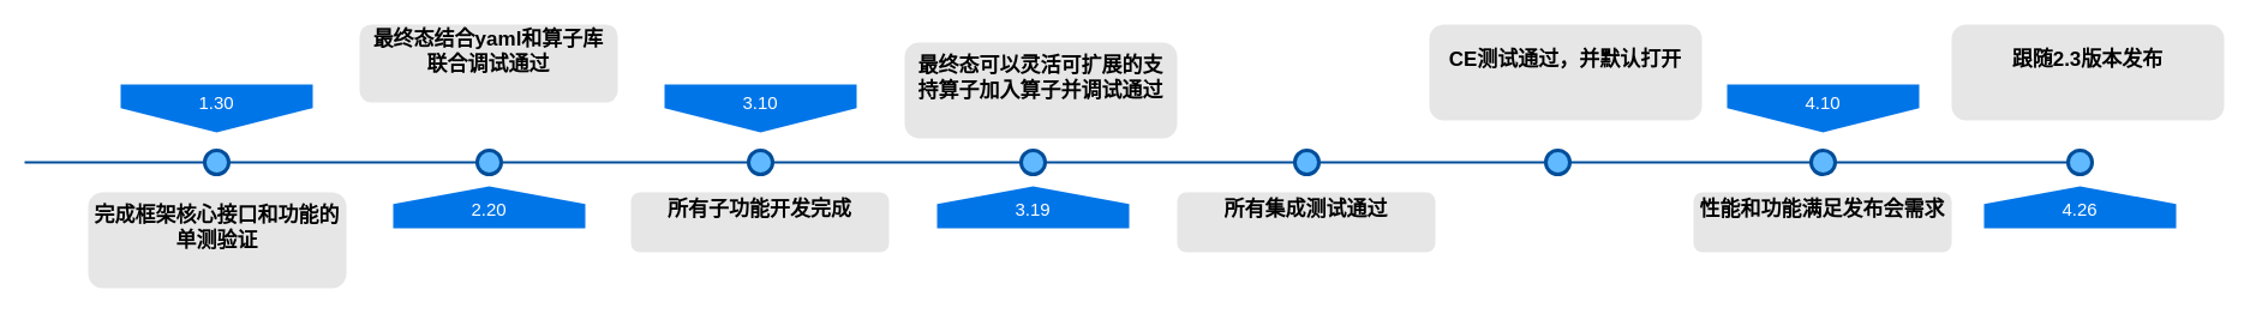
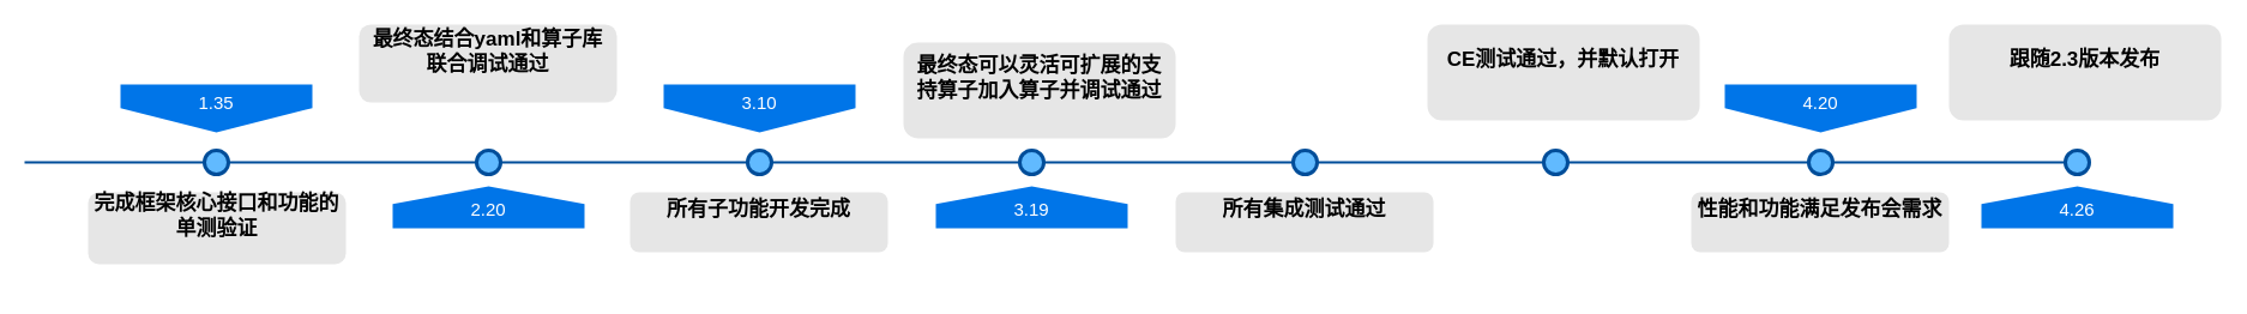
  <mxCell id="0" />
  <mxCell id="1" parent="0" />
  <mxCell id="2" value="" style="line;strokeWidth=2;html=1;fillColor=none;fontSize=28;fontColor=#004D99;strokeColor=#004D99;" parent="1" vertex="1"><mxGeometry x="20" y="130" width="1710" height="10" as="geometry" /></mxCell>
- <mxCell id="3" value="1.30" style="shape=offPageConnector;whiteSpace=wrap;html=1;fillColor=#0075E8;fontSize=15;fontColor=#FFFFFF;size=0.509;verticalAlign=top;strokeColor=none;" parent="1" vertex="1"><mxGeometry x="100" y="70" width="160" height="40" as="geometry" /></mxCell>
+ <mxCell id="3" value="1.35" style="shape=offPageConnector;whiteSpace=wrap;html=1;fillColor=#0075E8;fontSize=15;fontColor=#FFFFFF;size=0.509;verticalAlign=top;strokeColor=none;" parent="1" vertex="1"><mxGeometry x="100" y="70" width="160" height="40" as="geometry" /></mxCell>
  <mxCell id="4" value="&lt;span&gt;3.10&lt;/span&gt;" style="shape=offPageConnector;whiteSpace=wrap;html=1;fillColor=#0075E8;fontSize=15;fontColor=#FFFFFF;size=0.509;verticalAlign=top;strokeColor=none;" parent="1" vertex="1"><mxGeometry x="553" y="70" width="160" height="40" as="geometry" /></mxCell>
  <mxCell id="5" value="&lt;span&gt;2.20&lt;/span&gt;" style="shape=offPageConnector;whiteSpace=wrap;html=1;fillColor=#0075E8;fontSize=15;fontColor=#FFFFFF;size=0.418;flipV=1;verticalAlign=bottom;strokeColor=none;spacingBottom=4;" parent="1" vertex="1"><mxGeometry x="327" y="155" width="160" height="35" as="geometry" /></mxCell>
  <mxCell id="6" value="3.19" style="shape=offPageConnector;whiteSpace=wrap;html=1;fillColor=#0075E8;fontSize=15;fontColor=#FFFFFF;size=0.418;flipV=1;verticalAlign=bottom;strokeColor=none;spacingBottom=4;" parent="1" vertex="1"><mxGeometry x="780" y="155" width="160" height="35" as="geometry" /></mxCell>
  <mxCell id="7" value="" style="ellipse;whiteSpace=wrap;html=1;fillColor=#61BAFF;fontSize=28;fontColor=#004D99;strokeWidth=3;strokeColor=#004D99;" parent="1" vertex="1"><mxGeometry x="170" y="125" width="20" height="20" as="geometry" /></mxCell>
  <mxCell id="8" value="" style="ellipse;whiteSpace=wrap;html=1;fillColor=#61BAFF;fontSize=28;fontColor=#004D99;strokeWidth=3;strokeColor=#004D99;" parent="1" vertex="1"><mxGeometry x="397" y="125" width="20" height="20" as="geometry" /></mxCell>
  <mxCell id="9" value="" style="ellipse;whiteSpace=wrap;html=1;fillColor=#61BAFF;fontSize=28;fontColor=#004D99;strokeWidth=3;strokeColor=#004D99;" parent="1" vertex="1"><mxGeometry x="623" y="125" width="20" height="20" as="geometry" /></mxCell>
  <mxCell id="10" value="" style="ellipse;whiteSpace=wrap;html=1;fillColor=#61BAFF;fontSize=28;fontColor=#004D99;strokeWidth=3;strokeColor=#004D99;" parent="1" vertex="1"><mxGeometry x="850" y="125" width="20" height="20" as="geometry" /></mxCell>
- <mxCell id="11" value="&lt;h1 style=&quot;font-size: 17px;&quot;&gt;完成框架核心接口和功能的单测验证&lt;/h1&gt;" style="text;html=1;spacing=5;spacingTop=-20;whiteSpace=wrap;overflow=hidden;strokeColor=none;strokeWidth=3;fillColor=#E6E6E6;fontSize=17;fontColor=#000000;align=center;rounded=1;verticalAlign=middle;" parent="1" vertex="1"><mxGeometry x="73" y="160" width="215" height="80" as="geometry" /></mxCell>
+ <mxCell id="11" value="&lt;h1 style=&quot;font-size: 17px;&quot;&gt;完成框架核心接口和功能的单测验证&lt;/h1&gt;" style="text;html=1;spacing=5;spacingTop=-20;whiteSpace=wrap;overflow=hidden;strokeColor=none;strokeWidth=3;fillColor=#E6E6E6;fontSize=17;fontColor=#000000;align=center;rounded=1;verticalAlign=middle;" parent="1" vertex="1"><mxGeometry x="73" y="160" width="215" height="60" as="geometry" /></mxCell>
  <mxCell id="12" value="&lt;h1 style=&quot;font-size: 17px;&quot;&gt;最终态结合yaml和算子库联合调试通过&lt;/h1&gt;" style="text;html=1;spacing=5;spacingTop=-20;whiteSpace=wrap;overflow=hidden;strokeColor=none;strokeWidth=3;fillColor=#E6E6E6;fontSize=17;fontColor=#000000;align=center;rounded=1;verticalAlign=middle;" parent="1" vertex="1"><mxGeometry x="299" y="20" width="215" height="65" as="geometry" /></mxCell>
  <mxCell id="13" value="&lt;h1 style=&quot;font-size: 17px;&quot;&gt;所有子功能开发完成&lt;/h1&gt;" style="text;html=1;spacing=5;spacingTop=-20;whiteSpace=wrap;overflow=hidden;strokeColor=none;strokeWidth=3;fillColor=#E6E6E6;fontSize=17;fontColor=#000000;align=center;rounded=1;verticalAlign=middle;" parent="1" vertex="1"><mxGeometry x="525" y="160" width="215" height="50" as="geometry" /></mxCell>
  <mxCell id="14" value="&lt;h1 style=&quot;font-size: 17px;&quot;&gt;最终态可以灵活可扩展的支持算子加入算子并调试通过&lt;/h1&gt;" style="text;html=1;spacing=5;spacingTop=-20;whiteSpace=wrap;overflow=hidden;strokeColor=none;strokeWidth=3;fillColor=#E6E6E6;fontSize=17;fontColor=#000000;align=center;rounded=1;verticalAlign=middle;" parent="1" vertex="1"><mxGeometry x="753" y="35" width="227" height="80" as="geometry" /></mxCell>
  <mxCell id="15" value="" style="ellipse;whiteSpace=wrap;html=1;fillColor=#61BAFF;fontSize=28;fontColor=#004D99;strokeWidth=3;strokeColor=#004D99;" vertex="1" parent="1"><mxGeometry x="1078" y="125" width="20" height="20" as="geometry" /></mxCell>
  <mxCell id="16" value="&lt;h1 style=&quot;font-size: 17px&quot;&gt;所有集成测试通过&lt;/h1&gt;" style="text;html=1;spacing=5;spacingTop=-20;whiteSpace=wrap;overflow=hidden;strokeColor=none;strokeWidth=3;fillColor=#E6E6E6;fontSize=17;fontColor=#000000;align=center;rounded=1;verticalAlign=middle;" vertex="1" parent="1"><mxGeometry x="980" y="160" width="215" height="50" as="geometry" /></mxCell>
  <mxCell id="17" value="" style="ellipse;whiteSpace=wrap;html=1;fillColor=#61BAFF;fontSize=28;fontColor=#004D99;strokeWidth=3;strokeColor=#004D99;" vertex="1" parent="1"><mxGeometry x="1287" y="125" width="20" height="20" as="geometry" /></mxCell>
  <mxCell id="18" value="&lt;h1 style=&quot;font-size: 17px&quot;&gt;CE测试通过，并默认打开&lt;/h1&gt;" style="text;html=1;spacing=5;spacingTop=-20;whiteSpace=wrap;overflow=hidden;strokeColor=none;strokeWidth=3;fillColor=#E6E6E6;fontSize=17;fontColor=#000000;align=center;rounded=1;verticalAlign=middle;" vertex="1" parent="1"><mxGeometry x="1190" y="20" width="227" height="80" as="geometry" /></mxCell>
- <mxCell id="19" value="&lt;span&gt;4.10&lt;/span&gt;" style="shape=offPageConnector;whiteSpace=wrap;html=1;fillColor=#0075E8;fontSize=15;fontColor=#FFFFFF;size=0.509;verticalAlign=top;strokeColor=none;" vertex="1" parent="1"><mxGeometry x="1438" y="70" width="160" height="40" as="geometry" /></mxCell>
+ <mxCell id="19" value="&lt;span&gt;4.20&lt;/span&gt;" style="shape=offPageConnector;whiteSpace=wrap;html=1;fillColor=#0075E8;fontSize=15;fontColor=#FFFFFF;size=0.509;verticalAlign=top;strokeColor=none;" vertex="1" parent="1"><mxGeometry x="1438" y="70" width="160" height="40" as="geometry" /></mxCell>
  <mxCell id="20" value="" style="ellipse;whiteSpace=wrap;html=1;fillColor=#61BAFF;fontSize=28;fontColor=#004D99;strokeWidth=3;strokeColor=#004D99;" vertex="1" parent="1"><mxGeometry x="1508" y="125" width="20" height="20" as="geometry" /></mxCell>
  <mxCell id="21" value="&lt;h1 style=&quot;font-size: 17px&quot;&gt;性能和功能满足发布会需求&lt;/h1&gt;" style="text;html=1;spacing=5;spacingTop=-20;whiteSpace=wrap;overflow=hidden;strokeColor=none;strokeWidth=3;fillColor=#E6E6E6;fontSize=17;fontColor=#000000;align=center;rounded=1;verticalAlign=middle;" vertex="1" parent="1"><mxGeometry x="1410" y="160" width="215" height="50" as="geometry" /></mxCell>
  <mxCell id="22" value="4.26" style="shape=offPageConnector;whiteSpace=wrap;html=1;fillColor=#0075E8;fontSize=15;fontColor=#FFFFFF;size=0.418;flipV=1;verticalAlign=bottom;strokeColor=none;spacingBottom=4;" vertex="1" parent="1"><mxGeometry x="1652" y="155" width="160" height="35" as="geometry" /></mxCell>
  <mxCell id="23" value="" style="ellipse;whiteSpace=wrap;html=1;fillColor=#61BAFF;fontSize=28;fontColor=#004D99;strokeWidth=3;strokeColor=#004D99;" vertex="1" parent="1"><mxGeometry x="1722" y="125" width="20" height="20" as="geometry" /></mxCell>
  <mxCell id="24" value="&lt;h1 style=&quot;font-size: 17px&quot;&gt;跟随2.3版本发布&lt;/h1&gt;" style="text;html=1;spacing=5;spacingTop=-20;whiteSpace=wrap;overflow=hidden;strokeColor=none;strokeWidth=3;fillColor=#E6E6E6;fontSize=17;fontColor=#000000;align=center;rounded=1;verticalAlign=middle;" vertex="1" parent="1"><mxGeometry x="1625" y="20" width="227" height="80" as="geometry" /></mxCell>
